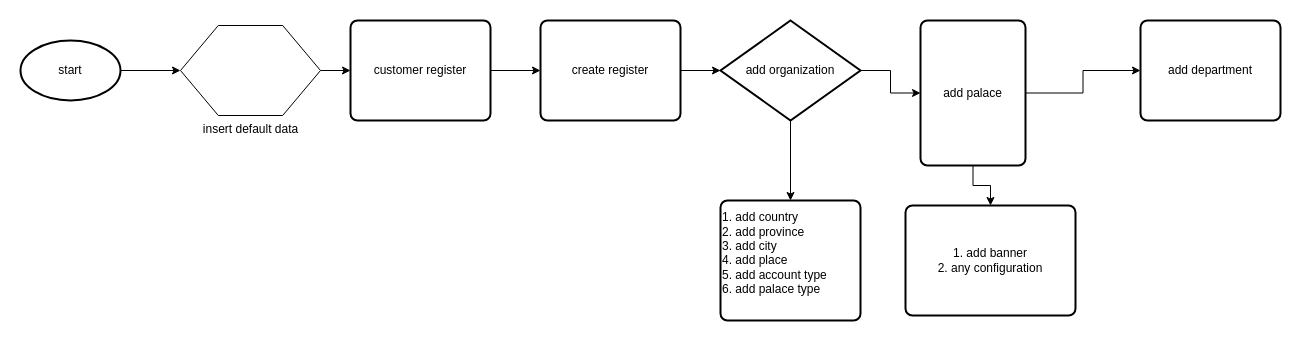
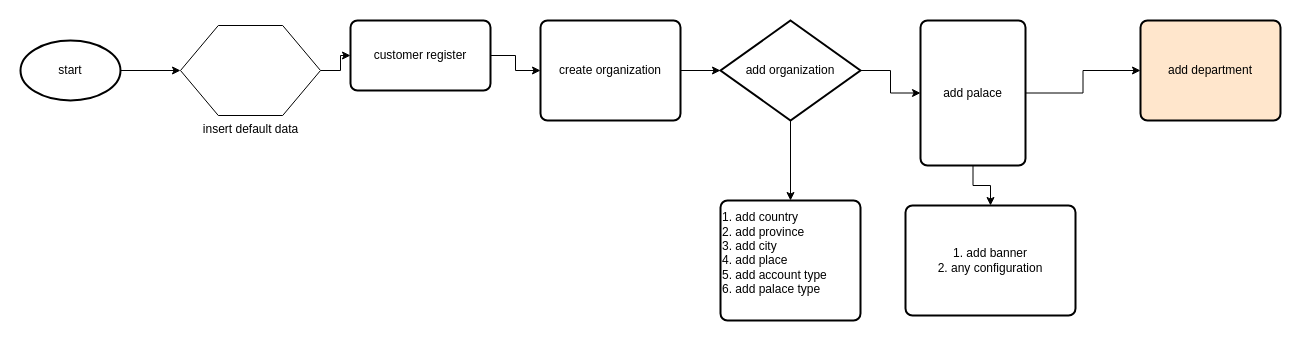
  <mxCell id="0" />
  <mxCell id="1" parent="0" />
  <mxCell id="2" style="edgeStyle=orthogonalEdgeStyle;rounded=0;orthogonalLoop=1;jettySize=auto;html=1;entryX=0;entryY=0.5;entryDx=0;entryDy=0;" edge="1" parent="1" source="3" target="6"><mxGeometry relative="1" as="geometry" /></mxCell>
  <mxCell id="3" value="start" style="strokeWidth=2;html=1;shape=mxgraph.flowchart.start_1;whiteSpace=wrap;" vertex="1" parent="1"><mxGeometry x="20" y="40" width="100" height="60" as="geometry" /></mxCell>
  <mxCell id="4" style="edgeStyle=orthogonalEdgeStyle;rounded=0;orthogonalLoop=1;jettySize=auto;html=1;entryX=0;entryY=0.5;entryDx=0;entryDy=0;exitX=1;exitY=0.5;exitDx=0;exitDy=0;" edge="1" parent="1" source="18" target="8"><mxGeometry relative="1" as="geometry"><mxPoint x="620" y="75" as="sourcePoint" /></mxGeometry></mxCell>
  <mxCell id="5" style="edgeStyle=orthogonalEdgeStyle;rounded=0;orthogonalLoop=1;jettySize=auto;html=1;entryX=0;entryY=0.5;entryDx=0;entryDy=0;" edge="1" parent="1" source="6" target="18"><mxGeometry relative="1" as="geometry" /></mxCell>
  <mxCell id="6" value="insert default data" style="verticalLabelPosition=bottom;verticalAlign=top;html=1;shape=hexagon;perimeter=hexagonPerimeter2;arcSize=6;size=0.27;" vertex="1" parent="1"><mxGeometry x="180" y="25" width="140" height="90" as="geometry" /></mxCell>
  <mxCell id="7" style="edgeStyle=orthogonalEdgeStyle;rounded=0;orthogonalLoop=1;jettySize=auto;html=1;entryX=0;entryY=0.5;entryDx=0;entryDy=0;" edge="1" parent="1" source="8" target="11"><mxGeometry relative="1" as="geometry" /></mxCell>
- <mxCell id="8" value="create register" style="rounded=1;whiteSpace=wrap;html=1;absoluteArcSize=1;arcSize=14;strokeWidth=2;" vertex="1" parent="1"><mxGeometry x="540" y="20" width="140" height="100" as="geometry" /></mxCell>
+ <mxCell id="8" value="create organization" style="rounded=1;whiteSpace=wrap;html=1;absoluteArcSize=1;arcSize=14;strokeWidth=2;" vertex="1" parent="1"><mxGeometry x="540" y="20" width="140" height="100" as="geometry" /></mxCell>
  <mxCell id="9" style="edgeStyle=orthogonalEdgeStyle;rounded=0;orthogonalLoop=1;jettySize=auto;html=1;entryX=0.5;entryY=0;entryDx=0;entryDy=0;" edge="1" parent="1" source="11" target="12"><mxGeometry relative="1" as="geometry" /></mxCell>
  <mxCell id="10" style="edgeStyle=orthogonalEdgeStyle;rounded=0;orthogonalLoop=1;jettySize=auto;html=1;entryX=0;entryY=0.5;entryDx=0;entryDy=0;" edge="1" parent="1" source="11" target="15"><mxGeometry relative="1" as="geometry" /></mxCell>
  <mxCell id="11" value="add organization" style="rhombus;whiteSpace=wrap;html=1;absoluteArcSize=1;arcSize=14;strokeWidth=2;" vertex="1" parent="1"><mxGeometry x="720" y="20" width="140" height="100" as="geometry" /></mxCell>
  <mxCell id="12" value="1. add country&lt;br&gt;2. add province&lt;br&gt;3. add city&lt;br&gt;&lt;div style=&quot;&quot;&gt;4. add place&lt;/div&gt;&lt;div style=&quot;&quot;&gt;5. add account type&lt;/div&gt;&lt;div style=&quot;&quot;&gt;6. add palace type&lt;/div&gt;&lt;div style=&quot;&quot;&gt;&lt;br&gt;&lt;/div&gt;" style="rounded=1;whiteSpace=wrap;html=1;absoluteArcSize=1;arcSize=14;strokeWidth=2;align=left;" vertex="1" parent="1"><mxGeometry x="720" y="200" width="140" height="120" as="geometry" /></mxCell>
  <mxCell id="13" style="edgeStyle=orthogonalEdgeStyle;rounded=0;orthogonalLoop=1;jettySize=auto;html=1;" edge="1" parent="1" source="15" target="17"><mxGeometry relative="1" as="geometry" /></mxCell>
  <mxCell id="14" style="edgeStyle=orthogonalEdgeStyle;rounded=0;orthogonalLoop=1;jettySize=auto;html=1;entryX=0;entryY=0.5;entryDx=0;entryDy=0;" edge="1" parent="1" source="15" target="16"><mxGeometry relative="1" as="geometry" /></mxCell>
  <mxCell id="15" value="add palace" style="rounded=1;whiteSpace=wrap;html=1;absoluteArcSize=1;arcSize=14;strokeWidth=2;" vertex="1" parent="1"><mxGeometry x="920" y="20" width="105" height="145" as="geometry" /></mxCell>
- <mxCell id="16" value="add department" style="rounded=1;whiteSpace=wrap;html=1;absoluteArcSize=1;arcSize=14;strokeWidth=2;" vertex="1" parent="1"><mxGeometry x="1140" y="20" width="140" height="100" as="geometry" /></mxCell>
+ <mxCell id="16" value="add department" style="rounded=1;whiteSpace=wrap;html=1;absoluteArcSize=1;arcSize=14;strokeWidth=2;fillColor=#ffe6cc;" vertex="1" parent="1"><mxGeometry x="1140" y="20" width="140" height="100" as="geometry" /></mxCell>
  <mxCell id="17" value="1. add banner&lt;br&gt;2. any configuration" style="rounded=1;whiteSpace=wrap;html=1;absoluteArcSize=1;arcSize=14;strokeWidth=2;" vertex="1" parent="1"><mxGeometry x="905" y="205" width="170" height="110" as="geometry" /></mxCell>
- <mxCell id="18" value="customer register" style="rounded=1;whiteSpace=wrap;html=1;absoluteArcSize=1;arcSize=14;strokeWidth=2;" vertex="1" parent="1"><mxGeometry x="350" y="20" width="140" height="100" as="geometry" /></mxCell>
+ <mxCell id="18" value="customer register" style="rounded=1;whiteSpace=wrap;html=1;absoluteArcSize=1;arcSize=14;strokeWidth=2;" vertex="1" parent="1"><mxGeometry x="350" y="20" width="140" height="70" as="geometry" /></mxCell>
